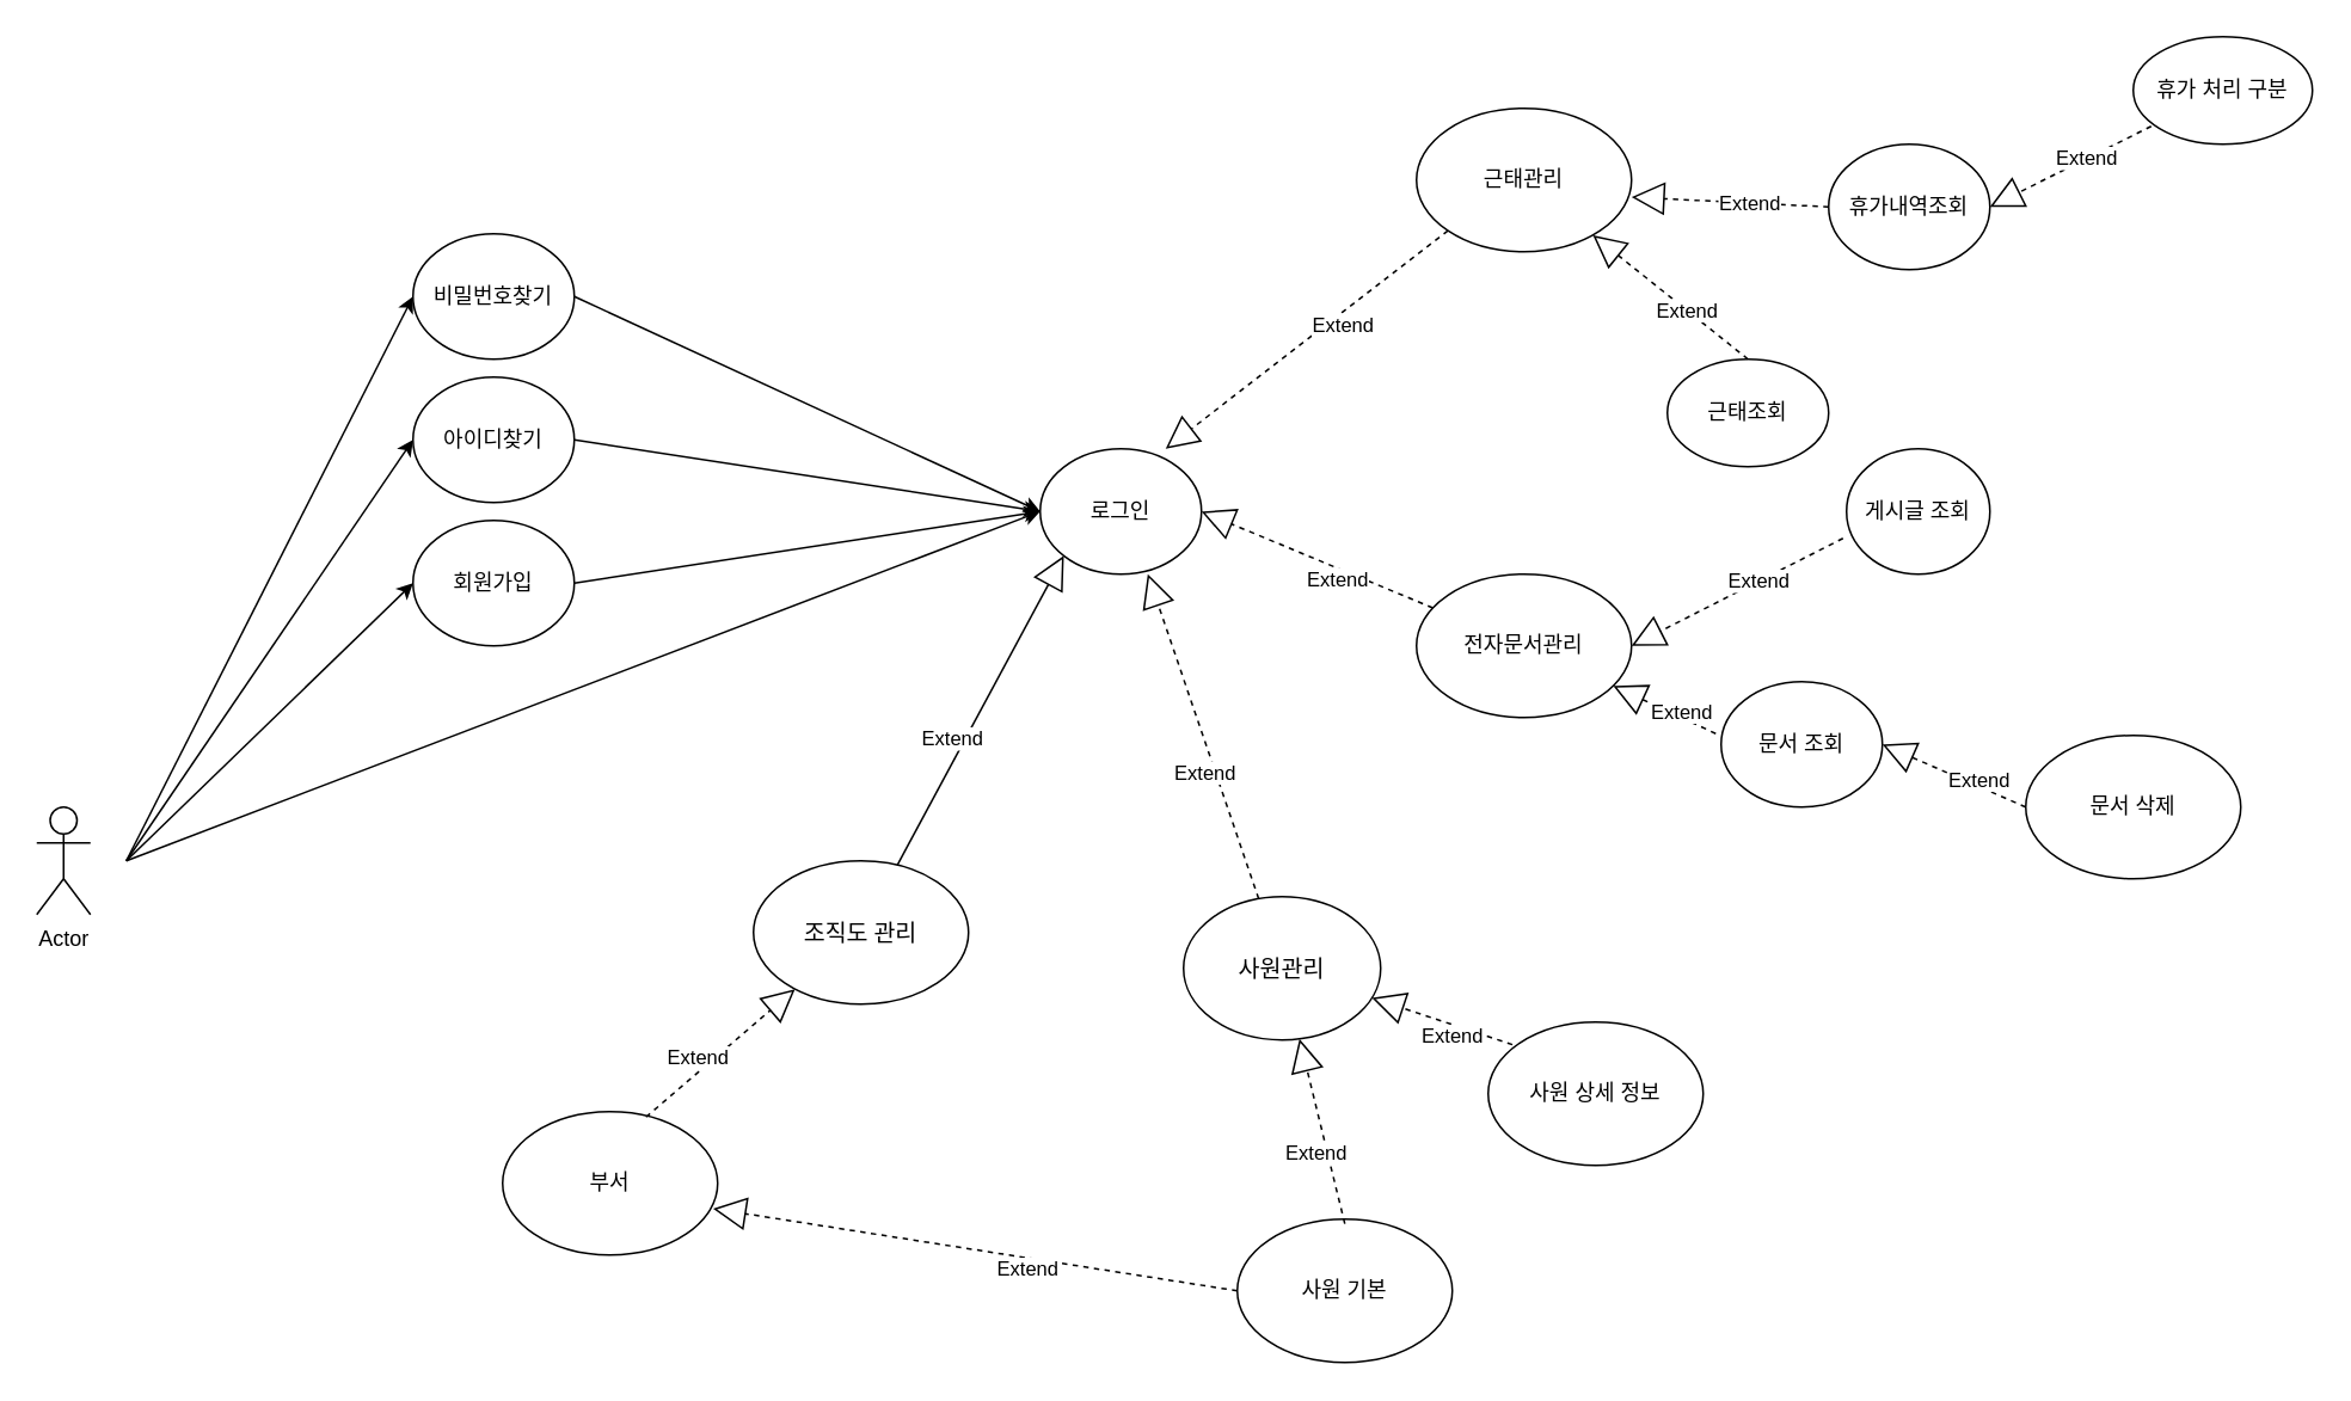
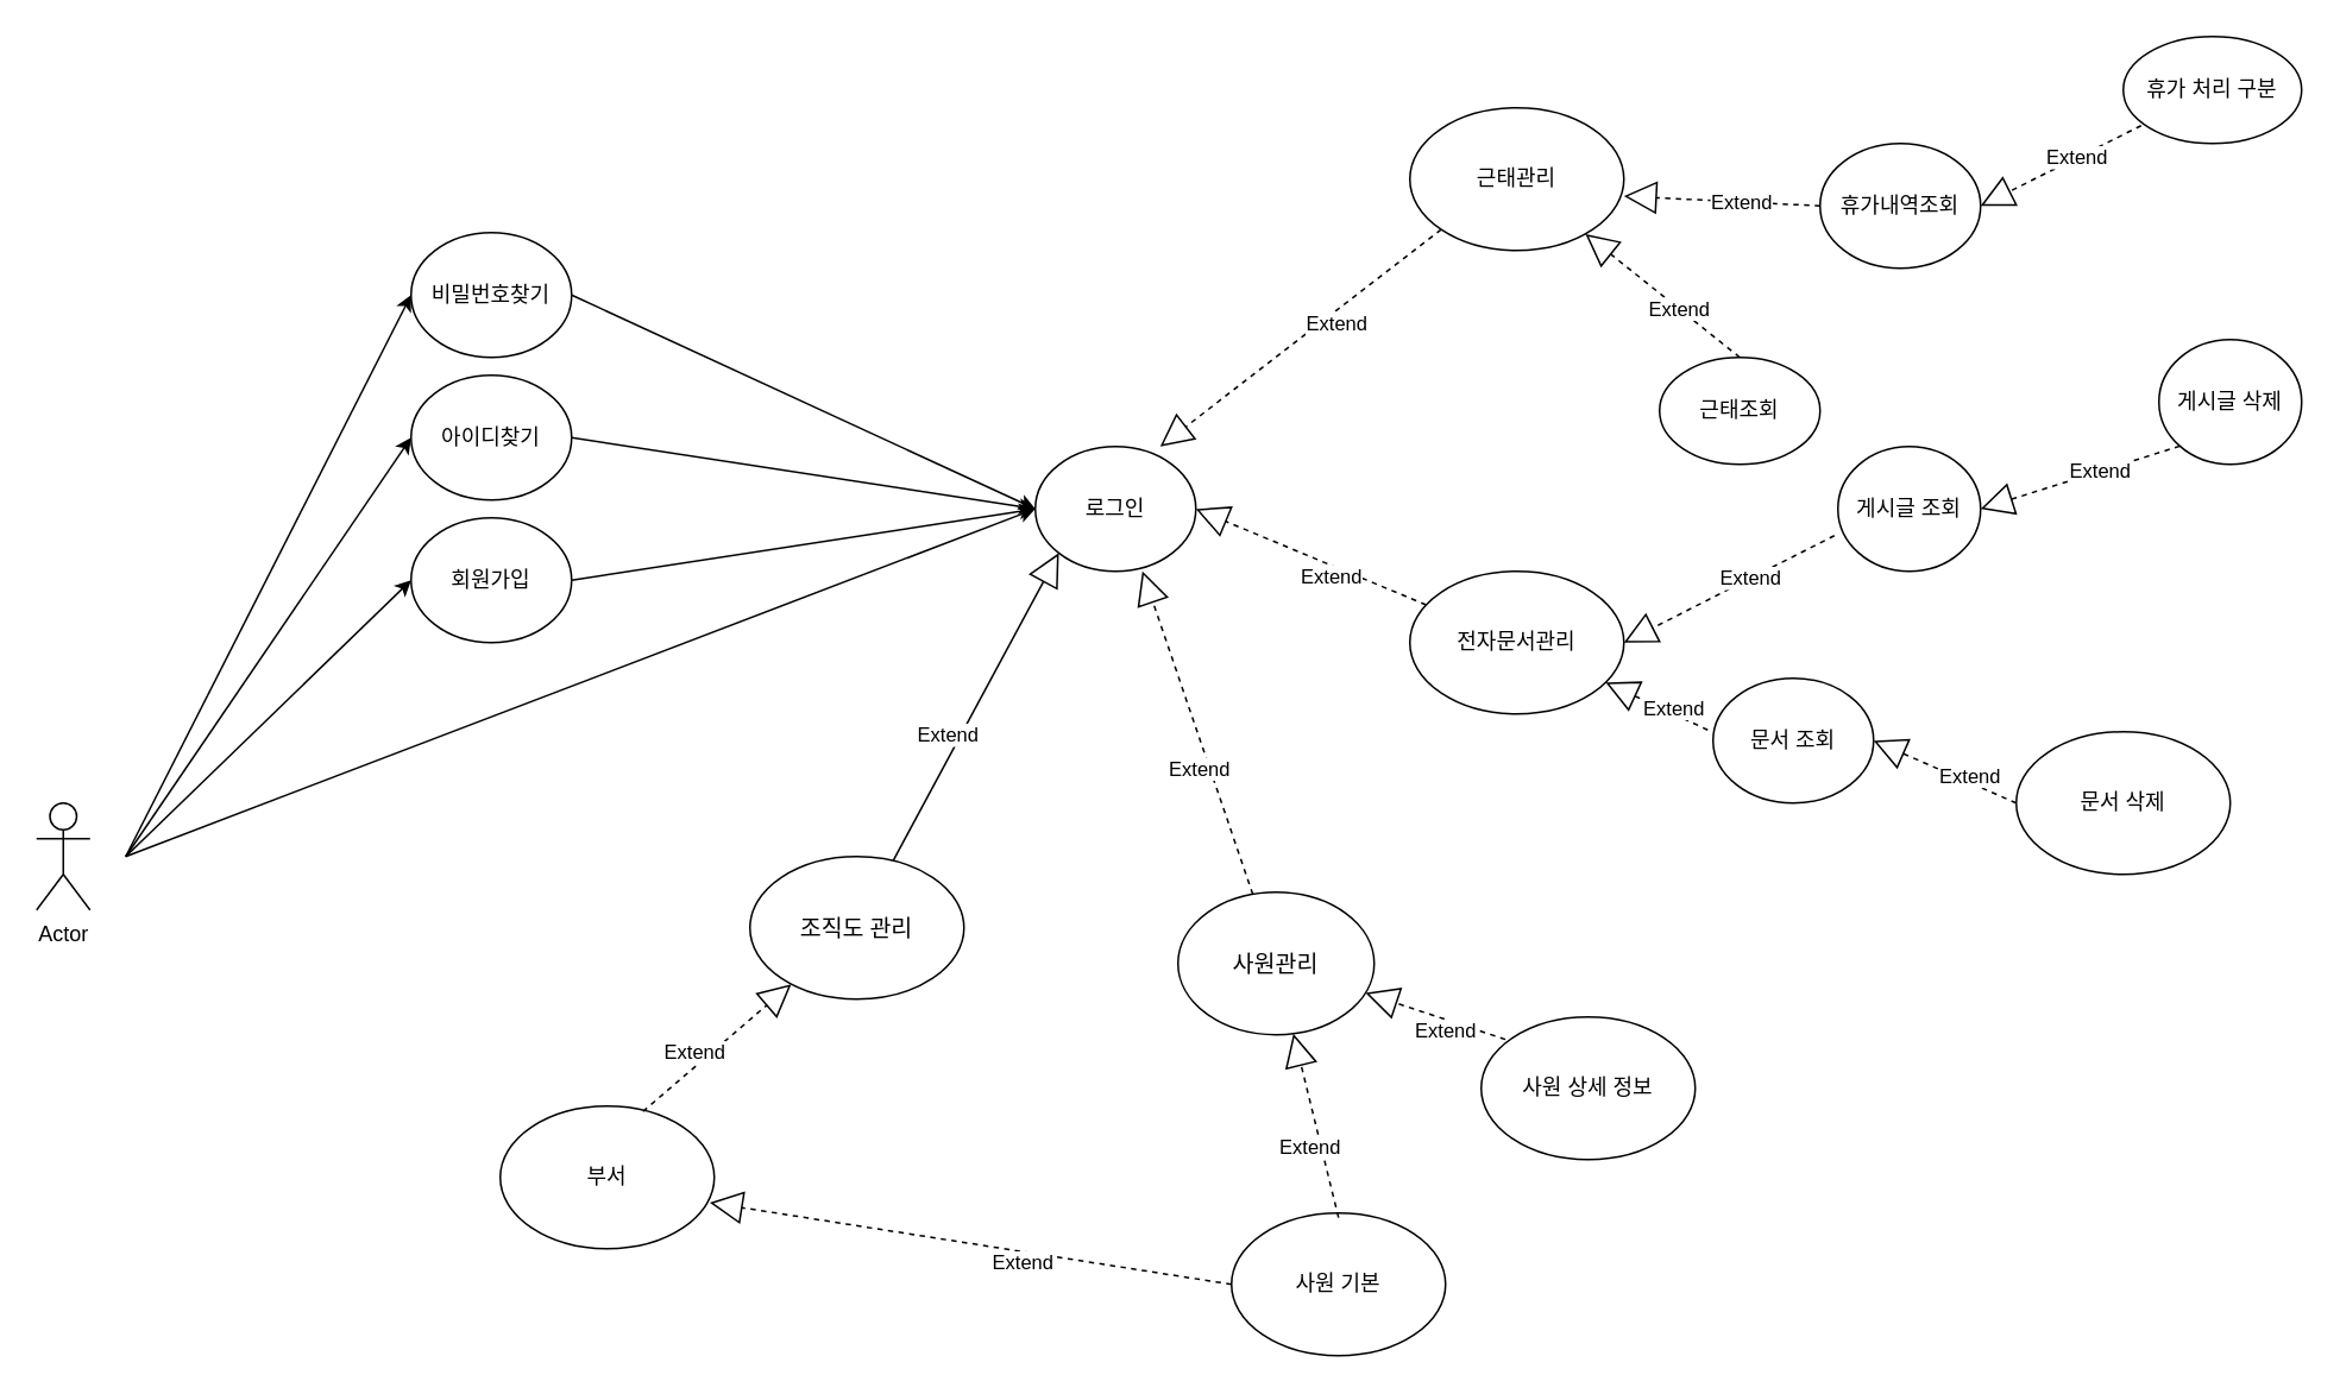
  <mxCell id="0" />
  <mxCell id="1" parent="0" />
  <mxCell id="2" value="Actor" style="shape=umlActor;verticalLabelPosition=bottom;labelBackgroundColor=#ffffff;verticalAlign=top;html=1;outlineConnect=0;" parent="1" vertex="1"><mxGeometry x="20" y="450" width="30" height="60" as="geometry" /></mxCell>
  <mxCell id="3" value="로그인" style="ellipse;whiteSpace=wrap;html=1;" parent="1" vertex="1"><mxGeometry x="580" y="250" width="90" height="70" as="geometry" /></mxCell>
  <mxCell id="4" value="" style="endArrow=classic;html=1;entryX=0;entryY=0.5;entryDx=0;entryDy=0;exitX=1;exitY=0.333;exitDx=0;exitDy=0;exitPerimeter=0;" parent="1" edge="1"><mxGeometry width="50" height="50" relative="1" as="geometry"><mxPoint x="70" y="480" as="sourcePoint" /><mxPoint x="230" y="325" as="targetPoint" /></mxGeometry></mxCell>
  <mxCell id="5" value="" style="endArrow=classic;html=1;entryX=0;entryY=0.5;entryDx=0;entryDy=0;exitX=1;exitY=0.333;exitDx=0;exitDy=0;exitPerimeter=0;" parent="1" edge="1"><mxGeometry width="50" height="50" relative="1" as="geometry"><mxPoint x="70" y="480" as="sourcePoint" /><mxPoint x="230" y="245" as="targetPoint" /></mxGeometry></mxCell>
  <mxCell id="6" value="" style="endArrow=classic;html=1;entryX=0;entryY=0.5;entryDx=0;entryDy=0;exitX=1;exitY=0.5;exitDx=0;exitDy=0;" parent="1" target="3" edge="1"><mxGeometry width="50" height="50" relative="1" as="geometry"><mxPoint x="320" y="245" as="sourcePoint" /><mxPoint x="220" y="265" as="targetPoint" /></mxGeometry></mxCell>
  <mxCell id="7" value="회원가입" style="ellipse;whiteSpace=wrap;html=1;" parent="1" vertex="1"><mxGeometry x="230" y="290" width="90" height="70" as="geometry" /></mxCell>
  <mxCell id="8" value="아이디찾기" style="ellipse;whiteSpace=wrap;html=1;" parent="1" vertex="1"><mxGeometry x="230" y="210" width="90" height="70" as="geometry" /></mxCell>
  <mxCell id="9" value="비밀번호찾기" style="ellipse;whiteSpace=wrap;html=1;" parent="1" vertex="1"><mxGeometry x="230" y="130" width="90" height="70" as="geometry" /></mxCell>
  <mxCell id="10" value="" style="endArrow=classic;html=1;exitX=1;exitY=0.333;exitDx=0;exitDy=0;exitPerimeter=0;entryX=0;entryY=0.5;entryDx=0;entryDy=0;" parent="1" edge="1"><mxGeometry width="50" height="50" relative="1" as="geometry"><mxPoint x="70" y="480" as="sourcePoint" /><mxPoint x="580" y="285" as="targetPoint" /><Array as="points" /></mxGeometry></mxCell>
  <mxCell id="11" value="" style="endArrow=classic;html=1;exitX=1;exitY=0.5;exitDx=0;exitDy=0;entryX=0;entryY=0.5;entryDx=0;entryDy=0;" parent="1" source="7" edge="1"><mxGeometry width="50" height="50" relative="1" as="geometry"><mxPoint x="220" y="450" as="sourcePoint" /><mxPoint x="580" y="285" as="targetPoint" /></mxGeometry></mxCell>
  <mxCell id="12" value="" style="endArrow=classic;html=1;entryX=0;entryY=0.5;entryDx=0;entryDy=0;exitX=1;exitY=0.333;exitDx=0;exitDy=0;exitPerimeter=0;" parent="1" edge="1"><mxGeometry width="50" height="50" relative="1" as="geometry"><mxPoint x="70" y="480" as="sourcePoint" /><mxPoint x="230" y="165" as="targetPoint" /></mxGeometry></mxCell>
  <mxCell id="13" value="" style="endArrow=classic;html=1;entryX=0;entryY=0.5;entryDx=0;entryDy=0;exitX=1;exitY=0.5;exitDx=0;exitDy=0;" parent="1" edge="1"><mxGeometry width="50" height="50" relative="1" as="geometry"><mxPoint x="320" y="165" as="sourcePoint" /><mxPoint x="580" y="285" as="targetPoint" /></mxGeometry></mxCell>
  <mxCell id="14" value="&lt;span style=&quot;font-family: &amp;#34;roboto&amp;#34; , &amp;#34;robotodraft&amp;#34; , &amp;#34;helvetica&amp;#34; , &amp;#34;arial&amp;#34; , sans-serif ; font-size: 13px ; background-color: rgb(255 , 255 , 255)&quot;&gt;사원관리&lt;/span&gt;" style="ellipse;whiteSpace=wrap;html=1;" parent="1" vertex="1"><mxGeometry x="660" y="500" width="110" height="80" as="geometry" /></mxCell>
  <mxCell id="15" value="&lt;span style=&quot;font-family: &amp;#34;roboto&amp;#34; , &amp;#34;robotodraft&amp;#34; , &amp;#34;helvetica&amp;#34; , &amp;#34;arial&amp;#34; , sans-serif ; font-size: 13px ; background-color: rgb(255 , 255 , 255)&quot;&gt;조직도 관리&lt;/span&gt;" style="ellipse;whiteSpace=wrap;html=1;" parent="1" vertex="1"><mxGeometry x="420" y="480" width="120" height="80" as="geometry" /></mxCell>
  <mxCell id="16" value="전자문서관리" style="ellipse;whiteSpace=wrap;html=1;" parent="1" vertex="1"><mxGeometry x="790" y="320" width="120" height="80" as="geometry" /></mxCell>
  <mxCell id="17" value="근태관리" style="ellipse;whiteSpace=wrap;html=1;" parent="1" vertex="1"><mxGeometry x="790" y="60" width="120" height="80" as="geometry" /></mxCell>
  <mxCell id="18" value="Extend" style="endArrow=block;endSize=16;endFill=0;html=1;dashed=1;entryX=0.667;entryY=1;entryDx=0;entryDy=0;entryPerimeter=0;" parent="1" source="14" target="3" edge="1"><mxGeometry x="-0.211" y="6" width="160" relative="1" as="geometry"><mxPoint x="827.756" y="537.059" as="sourcePoint" /><mxPoint x="677.03" y="580.02" as="targetPoint" /><mxPoint as="offset" /></mxGeometry></mxCell>
  <mxCell id="19" value="Extend" style="endArrow=block;endSize=16;endFill=0;html=1;dashed=0;entryX=0;entryY=1;entryDx=0;entryDy=0;" parent="1" source="15" target="3" edge="1"><mxGeometry x="-0.211" y="6" width="160" relative="1" as="geometry"><mxPoint x="837.756" y="547.059" as="sourcePoint" /><mxPoint x="687.03" y="590.02" as="targetPoint" /><mxPoint as="offset" /></mxGeometry></mxCell>
  <mxCell id="20" value="Extend" style="endArrow=block;endSize=16;endFill=0;html=1;dashed=1;entryX=1;entryY=0.5;entryDx=0;entryDy=0;" parent="1" source="16" target="3" edge="1"><mxGeometry x="-0.211" y="6" width="160" relative="1" as="geometry"><mxPoint x="847.756" y="557.059" as="sourcePoint" /><mxPoint x="697.03" y="600.02" as="targetPoint" /><mxPoint as="offset" /></mxGeometry></mxCell>
  <mxCell id="21" value="Extend" style="endArrow=block;endSize=16;endFill=0;html=1;dashed=1;entryX=0.967;entryY=0.286;entryDx=0;entryDy=0;entryPerimeter=0;exitX=0;exitY=1;exitDx=0;exitDy=0;" parent="1" source="17" edge="1"><mxGeometry x="-0.211" y="6" width="160" relative="1" as="geometry"><mxPoint x="800.726" y="207.039" as="sourcePoint" /><mxPoint x="650" y="250" as="targetPoint" /><mxPoint as="offset" /></mxGeometry></mxCell>
  <mxCell id="22" value="부서" style="ellipse;whiteSpace=wrap;html=1;" parent="1" vertex="1"><mxGeometry x="280" y="620" width="120" height="80" as="geometry" /></mxCell>
  <mxCell id="23" value="Extend" style="endArrow=block;endSize=16;endFill=0;html=1;dashed=1;" parent="1" target="15" edge="1"><mxGeometry x="-0.211" y="6" width="160" relative="1" as="geometry"><mxPoint x="360" y="623" as="sourcePoint" /><mxPoint x="452.92" y="449.999" as="targetPoint" /><mxPoint as="offset" /></mxGeometry></mxCell>
  <mxCell id="24" value="사원 기본" style="ellipse;whiteSpace=wrap;html=1;" parent="1" vertex="1"><mxGeometry x="690" y="680" width="120" height="80" as="geometry" /></mxCell>
  <mxCell id="25" value="사원 상세 정보" style="ellipse;whiteSpace=wrap;html=1;" parent="1" vertex="1"><mxGeometry x="830" y="570" width="120" height="80" as="geometry" /></mxCell>
  <mxCell id="26" value="Extend" style="endArrow=block;endSize=16;endFill=0;html=1;dashed=1;" parent="1" target="14" edge="1"><mxGeometry x="-0.211" y="6" width="160" relative="1" as="geometry"><mxPoint x="750" y="682.599" as="sourcePoint" /><mxPoint x="842.92" y="509.999" as="targetPoint" /><mxPoint as="offset" /></mxGeometry></mxCell>
  <mxCell id="27" value="Extend" style="endArrow=block;endSize=16;endFill=0;html=1;dashed=1;" parent="1" target="14" edge="1"><mxGeometry x="-0.211" y="6" width="160" relative="1" as="geometry"><mxPoint x="843.54" y="582.599" as="sourcePoint" /><mxPoint x="936.46" y="409.999" as="targetPoint" /><mxPoint as="offset" /></mxGeometry></mxCell>
  <mxCell id="28" value="문서 조회" style="ellipse;whiteSpace=wrap;html=1;" parent="1" vertex="1"><mxGeometry x="960" y="380" width="90" height="70" as="geometry" /></mxCell>
  <mxCell id="29" value="Extend" style="endArrow=block;endSize=16;endFill=0;html=1;dashed=1;exitX=0.078;exitY=0.271;exitDx=0;exitDy=0;exitPerimeter=0;" parent="1" target="16" edge="1"><mxGeometry x="-0.317" y="-3" width="160" relative="1" as="geometry"><mxPoint x="957.02" y="408.97" as="sourcePoint" /><mxPoint x="909.996" y="370.005" as="targetPoint" /><mxPoint as="offset" /></mxGeometry></mxCell>
  <mxCell id="30" value="휴가내역조회" style="ellipse;whiteSpace=wrap;html=1;" parent="1" vertex="1"><mxGeometry x="1020" y="80" width="90" height="70" as="geometry" /></mxCell>
  <mxCell id="31" value="Extend" style="endArrow=block;endSize=16;endFill=0;html=1;dashed=1;entryX=1;entryY=1;entryDx=0;entryDy=0;exitX=0;exitY=0.5;exitDx=0;exitDy=0;" parent="1" source="30" edge="1"><mxGeometry x="-0.205" width="160" relative="1" as="geometry"><mxPoint x="870.947" y="200.081" as="sourcePoint" /><mxPoint x="910" y="109.513" as="targetPoint" /><mxPoint as="offset" /></mxGeometry></mxCell>
  <mxCell id="32" value="휴가 처리 구분" style="ellipse;whiteSpace=wrap;html=1;" parent="1" vertex="1"><mxGeometry x="1190" y="20" width="100" height="60" as="geometry" /></mxCell>
  <mxCell id="33" value="Extend" style="endArrow=block;endSize=16;endFill=0;html=1;dashed=1;entryX=1;entryY=0.5;entryDx=0;entryDy=0;" parent="1" target="30" edge="1"><mxGeometry x="-0.205" width="160" relative="1" as="geometry"><mxPoint x="1200" y="70" as="sourcePoint" /><mxPoint x="920" y="119.513" as="targetPoint" /><mxPoint as="offset" /></mxGeometry></mxCell>
  <mxCell id="34" value="Extend" style="endArrow=block;endSize=16;endFill=0;html=1;dashed=1;exitX=0;exitY=0.5;exitDx=0;exitDy=0;entryX=0.979;entryY=0.677;entryDx=0;entryDy=0;entryPerimeter=0;" parent="1" source="24" target="22" edge="1"><mxGeometry x="-0.211" y="6" width="160" relative="1" as="geometry"><mxPoint x="370" y="633" as="sourcePoint" /><mxPoint x="453.084" y="561.533" as="targetPoint" /><mxPoint as="offset" /></mxGeometry></mxCell>
  <mxCell id="35" value="근태조회" style="ellipse;whiteSpace=wrap;html=1;" parent="1" vertex="1"><mxGeometry x="930" y="200" width="90" height="60" as="geometry" /></mxCell>
  <mxCell id="36" value="Extend" style="endArrow=block;endSize=16;endFill=0;html=1;dashed=1;exitX=0.5;exitY=0;exitDx=0;exitDy=0;" parent="1" source="35" target="17" edge="1"><mxGeometry x="-0.205" width="160" relative="1" as="geometry"><mxPoint x="855.733" y="169.664" as="sourcePoint" /><mxPoint x="920.185" y="119.997" as="targetPoint" /><mxPoint as="offset" /></mxGeometry></mxCell>
+ <mxCell id="37" value="Extend" style="endArrow=block;endSize=16;endFill=0;html=1;dashed=1;exitX=0;exitY=1;exitDx=0;exitDy=0;entryX=1;entryY=0.5;entryDx=0;entryDy=0;" parent="1" source="38" target="39" edge="1"><mxGeometry x="-0.205" width="160" relative="1" as="geometry"><mxPoint x="1100" y="420" as="sourcePoint" /><mxPoint x="1070" y="320" as="targetPoint" /><mxPoint as="offset" /></mxGeometry></mxCell>
+ <mxCell id="38" value="게시글 삭제" style="ellipse;whiteSpace=wrap;html=1;" parent="1" vertex="1"><mxGeometry x="1210" y="190" width="80" height="70" as="geometry" /></mxCell>
  <mxCell id="39" value="게시글 조회" style="ellipse;whiteSpace=wrap;html=1;" parent="1" vertex="1"><mxGeometry x="1030" y="250" width="80" height="70" as="geometry" /></mxCell>
  <mxCell id="40" value="Extend" style="endArrow=block;endSize=16;endFill=0;html=1;dashed=1;exitX=-0.025;exitY=0.714;exitDx=0;exitDy=0;entryX=1;entryY=0.5;entryDx=0;entryDy=0;exitPerimeter=0;" parent="1" source="39" target="16" edge="1"><mxGeometry x="-0.205" width="160" relative="1" as="geometry"><mxPoint x="1231.716" y="259.749" as="sourcePoint" /><mxPoint x="1120" y="295" as="targetPoint" /><mxPoint as="offset" /></mxGeometry></mxCell>
  <mxCell id="41" value="문서 삭제" style="ellipse;whiteSpace=wrap;html=1;" vertex="1" parent="1"><mxGeometry x="1130" y="410" width="120" height="80" as="geometry" /></mxCell>
  <mxCell id="42" value="Extend" style="endArrow=block;endSize=16;endFill=0;html=1;dashed=1;exitX=0;exitY=0.5;exitDx=0;exitDy=0;entryX=1;entryY=0.5;entryDx=0;entryDy=0;" edge="1" parent="1" source="41" target="28"><mxGeometry x="-0.317" y="-3" width="160" relative="1" as="geometry"><mxPoint x="967.02" y="418.97" as="sourcePoint" /><mxPoint x="909.404" y="392.699" as="targetPoint" /><mxPoint as="offset" /></mxGeometry></mxCell>
